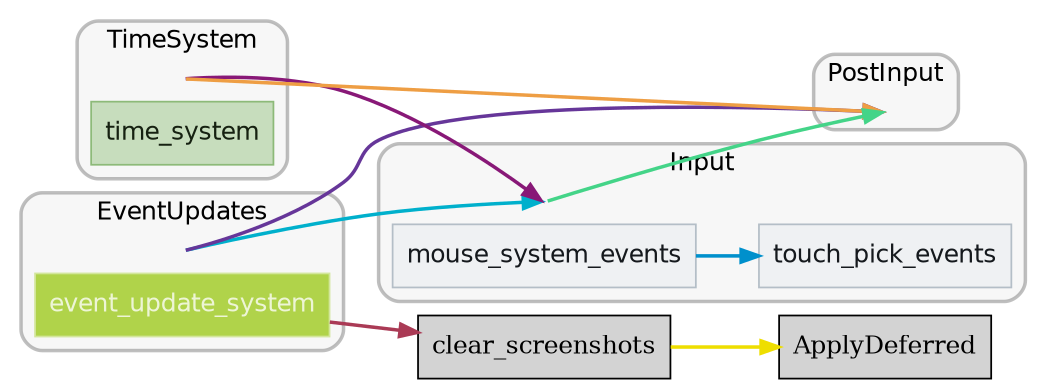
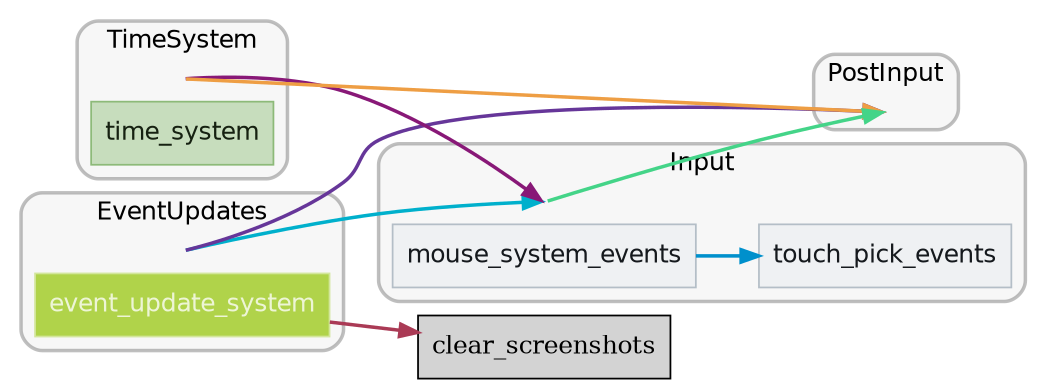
  digraph {
    bgcolor=white
    compound=true
    fontname=Helvetica
    nodesep=0.15
    rankdir=LR
    splines=spline
    node [shape=box style=filled]
    edge [penwidth=2]
    "set_marker_node_Set(1)" [shape=point style=invis]
    n2 [color="#d3e69c" fillcolor="#b0d34a" fontcolor="#edf5d5" fontname=Helvetica label=event_update_system penwidth=1]
    "set_marker_node_Set(3)" [shape=point style=invis]
    n4 [color="#8dba79" fillcolor="#c7ddbd" fontcolor="#162111" fontname=Helvetica label=time_system penwidth=1]
    "set_marker_node_Set(7)" [shape=point style=invis]
    n6 [color="#b4bec7" fillcolor="#eff1f3" fontcolor="#15191d" fontname=Helvetica label=mouse_system_events penwidth=1]
    n7 [color="#b4bec7" fillcolor="#eff1f3" fontcolor="#15191d" fontname=Helvetica label=touch_pick_events penwidth=1]
    "set_marker_node_Set(9)" [shape=point style=invis]
    n9 [label=clear_screenshots]
-   ApplyDeferred
    subgraph cluster_1 {
      color="#00000040"
      fillcolor="#00000008"
      fontcolor="#000000"
      label=EventUpdates
      penwidth=2
      style="rounded,filled"
      "set_marker_node_Set(1)"
      n2
    }
    subgraph cluster_2 {
      color="#00000040"
      fillcolor="#00000008"
      fontcolor="#000000"
      label=TimeSystem
      penwidth=2
      style="rounded,filled"
      "set_marker_node_Set(3)"
      n4
    }
    subgraph cluster_3 {
      color="#00000040"
      fillcolor="#00000008"
      fontcolor="#000000"
      label=Input
      penwidth=2
      style="rounded,filled"
      "set_marker_node_Set(7)"
      n6
      n7
    }
    subgraph cluster_4 {
      color="#00000040"
      fillcolor="#00000008"
      fontcolor="#000000"
      label=PostInput
      penwidth=2
      style="rounded,filled"
      "set_marker_node_Set(9)"
    }
    "set_marker_node_Set(1)" -> "set_marker_node_Set(7)" [color="#00b0cc"]
    "set_marker_node_Set(1)" -> "set_marker_node_Set(9)" [color="#663699"]
    n2 -> n9 [color="#aa3a55"]
    "set_marker_node_Set(3)" -> "set_marker_node_Set(7)" [color="#881877"]
    "set_marker_node_Set(3)" -> "set_marker_node_Set(9)" [color="#ee9e44"]
    "set_marker_node_Set(7)" -> "set_marker_node_Set(9)" [color="#44d488"]
    n6 -> n7 [color="#0090cc"]
-   n9 -> ApplyDeferred [color="#eede00"]
  }
